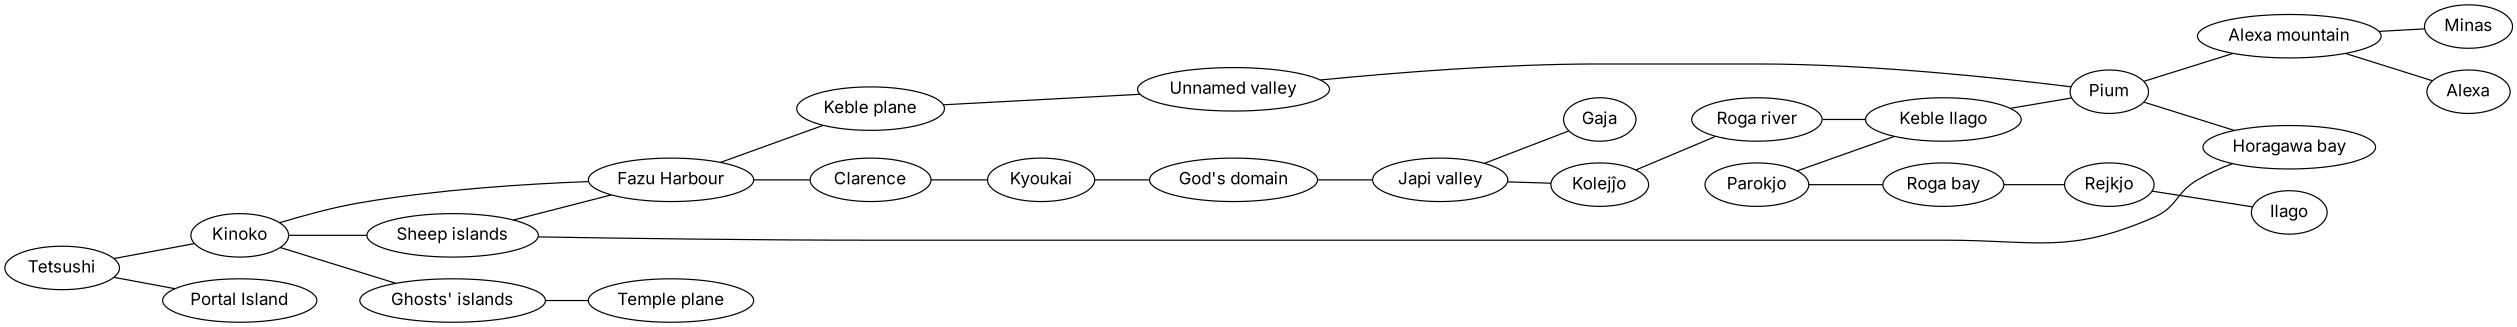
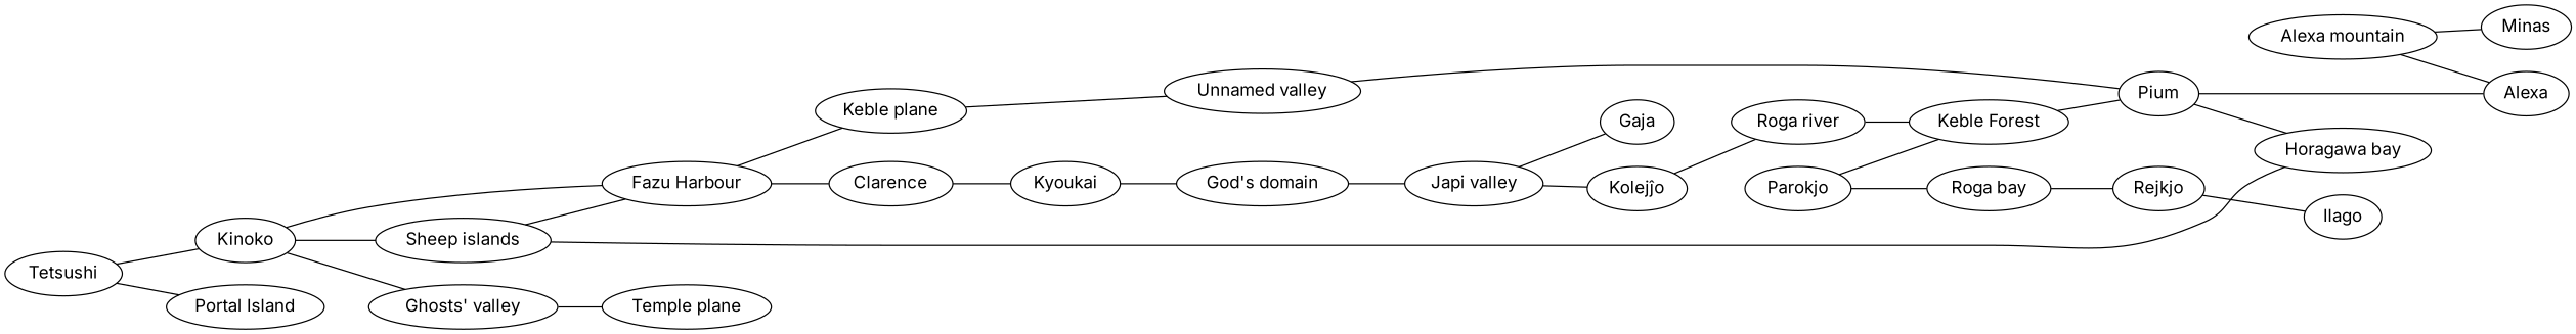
  graph {
    fontname=Inter
    rankdir=LR
    node [fontname=Inter]
    edge [fontname=Inter]
    n1 [label=Tetsushi]
    n2 [label=Kinoko]
    n3 [label="Portal Island"]
    n4 [label="Fazu Harbour"]
    n5 [label="Sheep islands"]
-   n6 [label="Ghosts' islands"]
+   n6 [label="Ghosts' valley"]
    n7 [label=Clarence]
    n8 [label="Keble plane"]
    n9 [label="Horagawa bay"]
    n10 [label="Temple plane"]
    n11 [label=Kyoukai]
    n12 [label="God's domain"]
    n13 [label="Unnamed valley"]
    n14 [label="Japi valley"]
    n15 [label=Gaja]
    n16 [label=Pium]
    n17 [label="Alexa mountain"]
    n18 [label=Minas]
    n19 [label=Alexa]
    n20 [label="Kolejĵo"]
    n21 [label="Roga river"]
-   n22 [label="Keble Ilago"]
+   n22 [label="Keble Forest"]
    n23 [label=Parokjo]
    n24 [label="Roga bay"]
    n25 [label=Rejkjo]
    n26 [label=Ilago]
    n1 -- n2
    n1 -- n3
    n2 -- n4
    n2 -- n5
    n2 -- n6
    n4 -- n7
    n4 -- n8
    n5 -- n4
    n5 -- n9
    n6 -- n10
    n7 -- n11
    n8 -- n13
    n11 -- n12
    n12 -- n14
    n13 -- n16
    n14 -- n15
    n14 -- n20
    n16 -- n9
-   n16 -- n17
+   n16 -- n19
    n17 -- n18
    n17 -- n19
    n20 -- n21
    n21 -- n22
    n22 -- n16
    n23 -- n22
    n23 -- n24
    n24 -- n25
    n25 -- n26
  }
